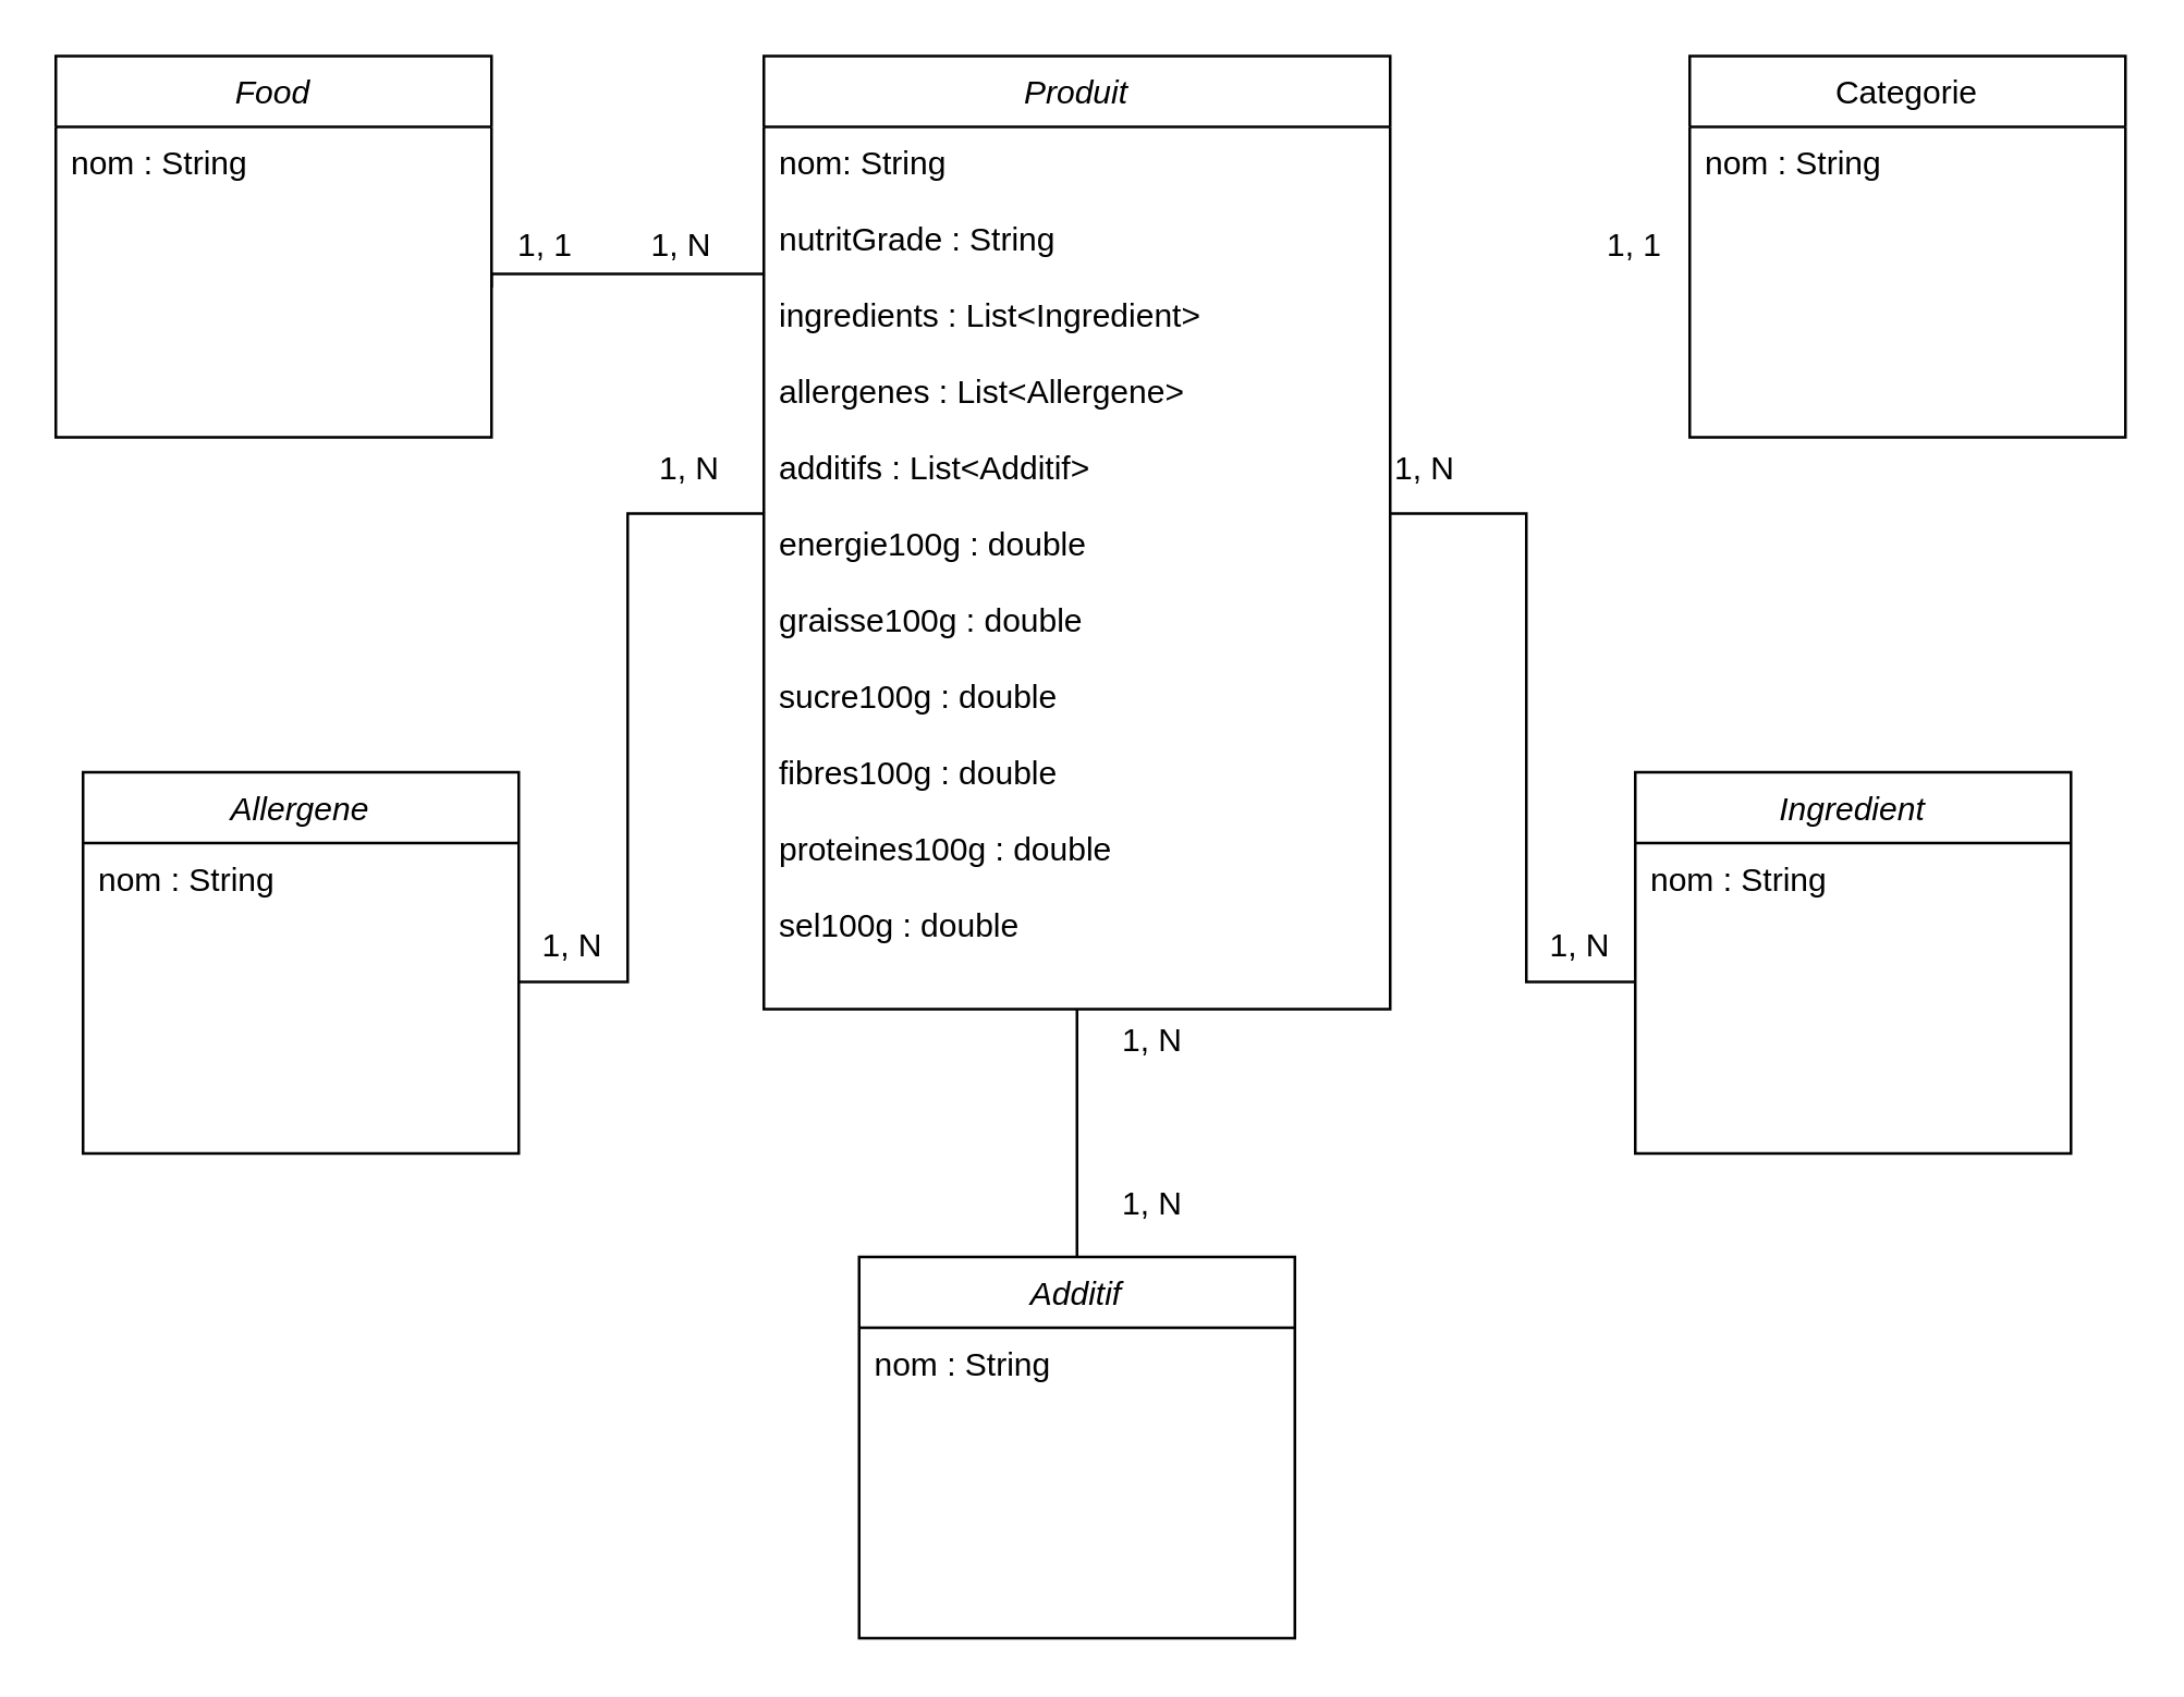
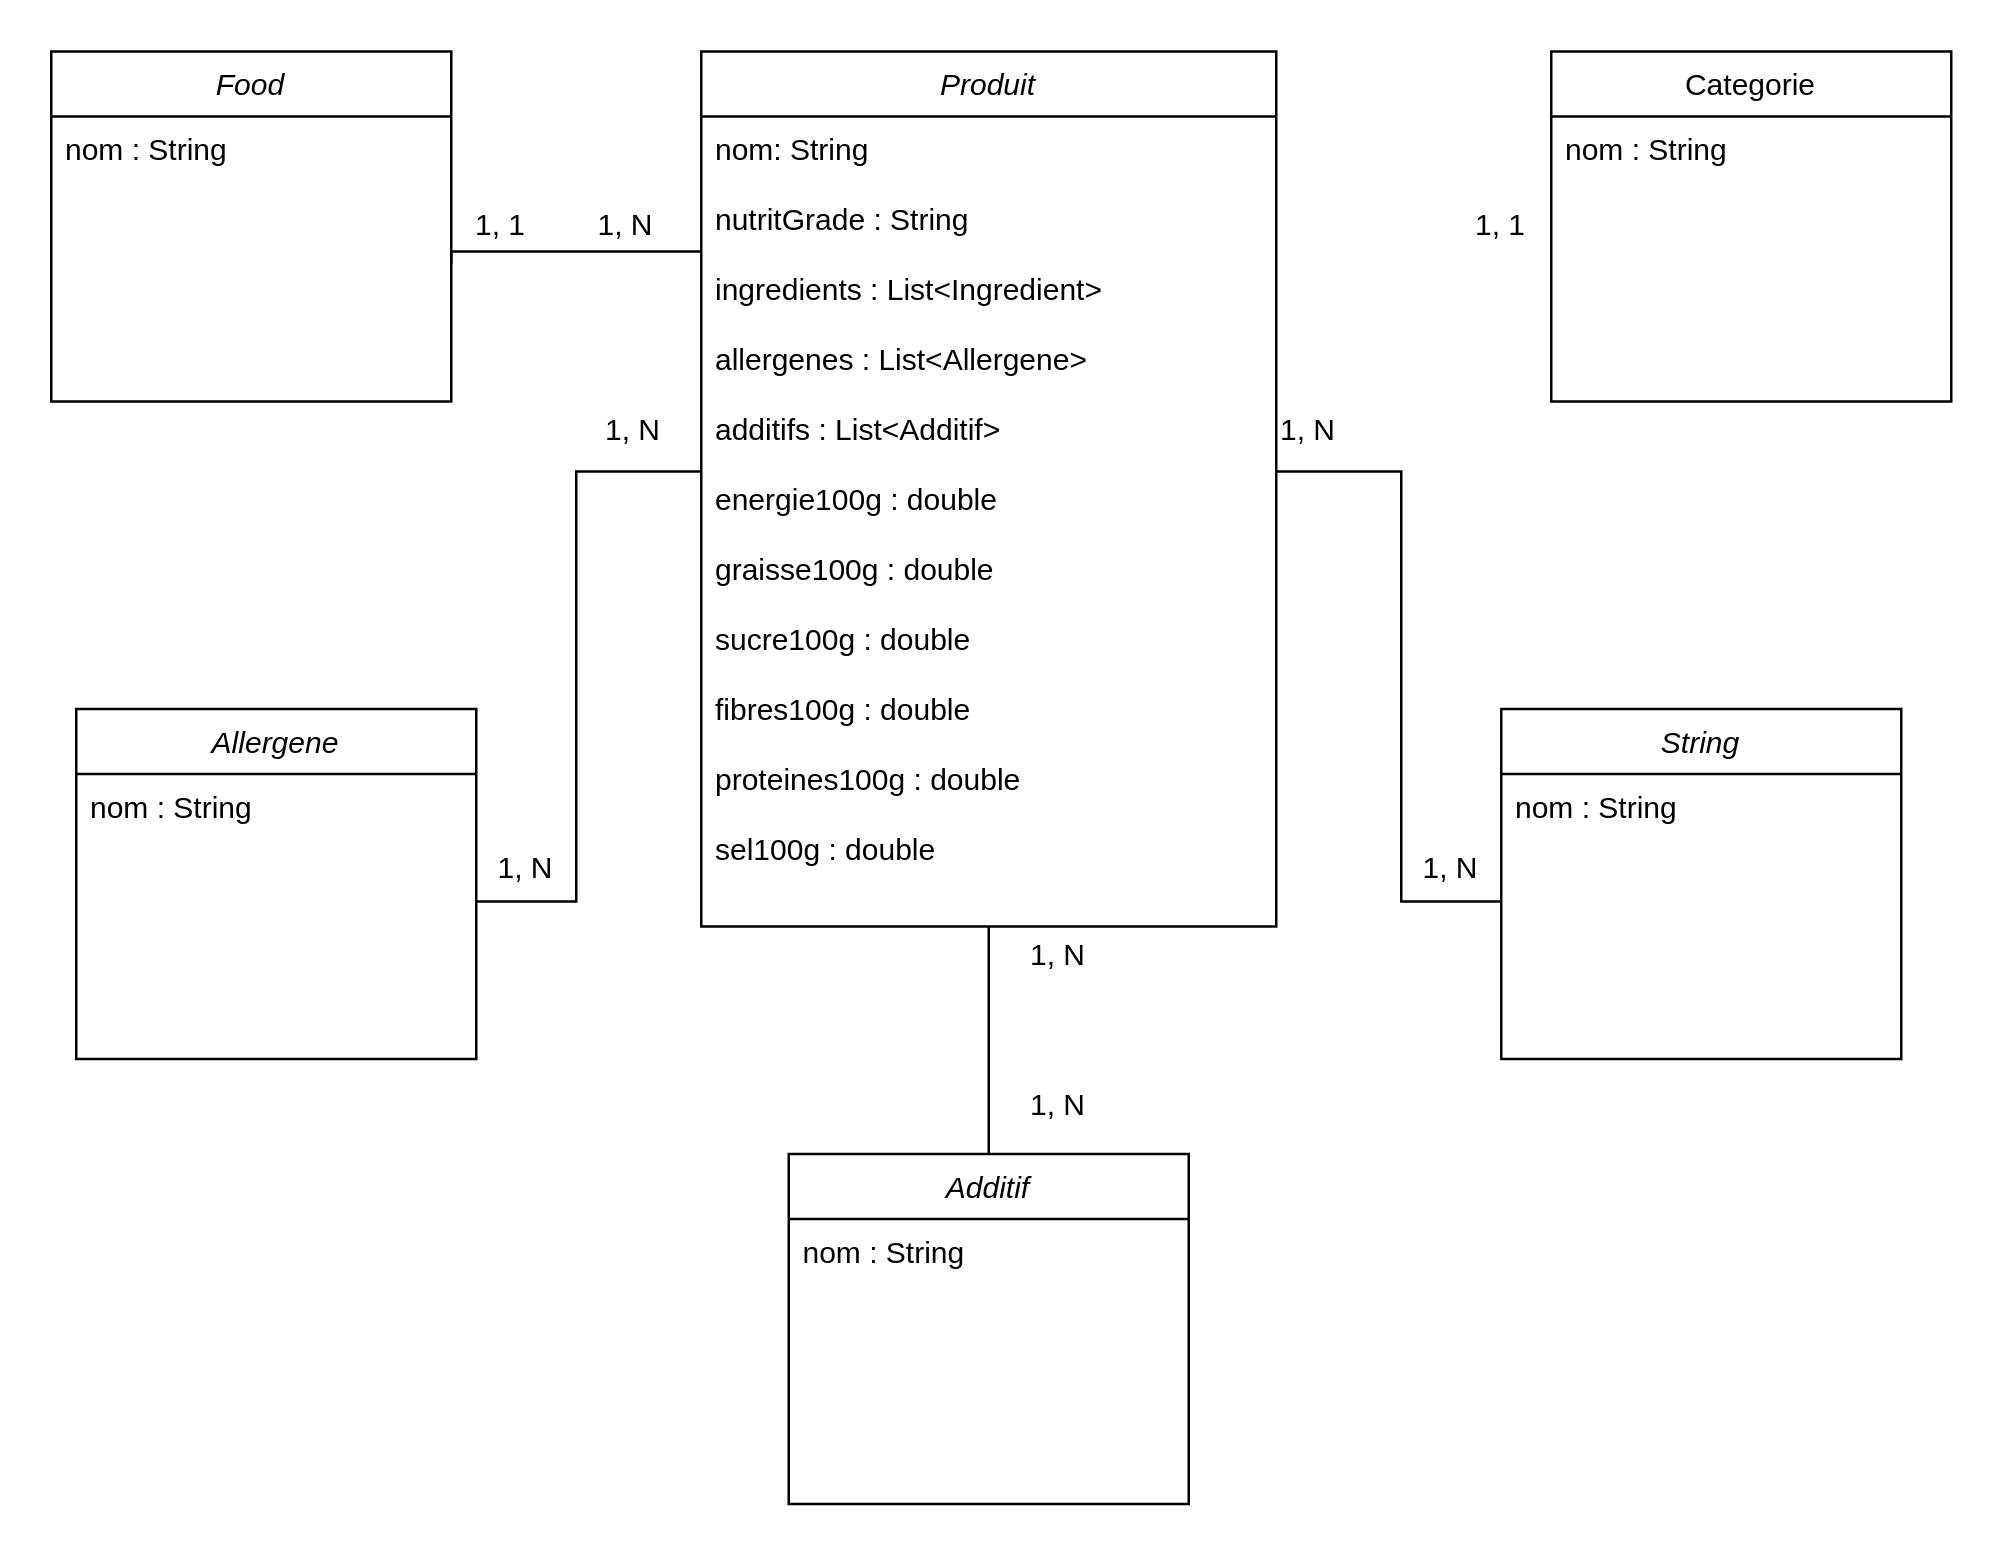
  <mxCell id="0" />
  <mxCell id="1" parent="0" />
  <mxCell id="2" value="Produit" style="swimlane;fontStyle=2;align=center;verticalAlign=top;childLayout=stackLayout;horizontal=1;startSize=26;horizontalStack=0;resizeParent=1;resizeLast=0;collapsible=1;marginBottom=0;rounded=0;shadow=0;strokeWidth=1;" parent="1" vertex="1"><mxGeometry x="280" y="20" width="230" height="350" as="geometry"><mxRectangle x="230" y="140" width="160" height="26" as="alternateBounds" /></mxGeometry></mxCell>
  <mxCell id="3" value="nom: String&#10;&#10;nutritGrade : String&#10;&#10;ingredients : List&lt;Ingredient&gt;&#10;&#10;allergenes : List&lt;Allergene&gt;&#10;&#10;additifs : List&lt;Additif&gt;&#10;&#10;energie100g : double&#10;&#10;graisse100g : double&#10;&#10;sucre100g : double&#10;&#10;fibres100g : double&#10;&#10;proteines100g : double&#10;&#10;sel100g : double&#10;" style="text;align=left;verticalAlign=top;spacingLeft=4;spacingRight=4;overflow=hidden;rotatable=0;points=[[0,0.5],[1,0.5]];portConstraint=eastwest;rounded=0;shadow=0;html=0;" parent="2" vertex="1"><mxGeometry y="26" width="230" height="324" as="geometry" /></mxCell>
  <mxCell id="4" value="Categorie" style="swimlane;fontStyle=0;align=center;verticalAlign=top;childLayout=stackLayout;horizontal=1;startSize=26;horizontalStack=0;resizeParent=1;resizeLast=0;collapsible=1;marginBottom=0;rounded=0;shadow=0;strokeWidth=1;" parent="1" vertex="1"><mxGeometry x="620" y="20" width="160" height="140" as="geometry"><mxRectangle x="550" y="140" width="160" height="26" as="alternateBounds" /></mxGeometry></mxCell>
  <mxCell id="5" value="nom : String" style="text;align=left;verticalAlign=top;spacingLeft=4;spacingRight=4;overflow=hidden;rotatable=0;points=[[0,0.5],[1,0.5]];portConstraint=eastwest;" parent="4" vertex="1"><mxGeometry y="26" width="160" height="26" as="geometry" /></mxCell>
  <mxCell id="6" value="Food" style="swimlane;fontStyle=2;align=center;verticalAlign=top;childLayout=stackLayout;horizontal=1;startSize=26;horizontalStack=0;resizeParent=1;resizeLast=0;collapsible=1;marginBottom=0;rounded=0;shadow=0;strokeWidth=1;" parent="1" vertex="1"><mxGeometry x="20" y="20" width="160" height="140" as="geometry"><mxRectangle x="230" y="140" width="160" height="26" as="alternateBounds" /></mxGeometry></mxCell>
  <mxCell id="7" value="nom : String" style="text;align=left;verticalAlign=top;spacingLeft=4;spacingRight=4;overflow=hidden;rotatable=0;points=[[0,0.5],[1,0.5]];portConstraint=eastwest;" parent="6" vertex="1"><mxGeometry y="26" width="160" height="26" as="geometry" /></mxCell>
  <mxCell id="8" style="edgeStyle=orthogonalEdgeStyle;rounded=0;orthogonalLoop=1;jettySize=auto;html=1;startArrow=none;startFill=0;endArrow=none;endFill=0;" parent="1" target="3" edge="1"><mxGeometry relative="1" as="geometry"><mxPoint x="180" y="105" as="sourcePoint" /><Array as="points"><mxPoint x="180" y="100" /></Array></mxGeometry></mxCell>
  <mxCell id="9" value="1, N" style="text;html=1;strokeColor=none;fillColor=none;align=center;verticalAlign=middle;whiteSpace=wrap;rounded=0;" parent="1" vertex="1"><mxGeometry x="230" y="80" width="40" height="20" as="geometry" /></mxCell>
  <mxCell id="10" value="1, 1" style="text;html=1;strokeColor=none;fillColor=none;align=center;verticalAlign=middle;whiteSpace=wrap;rounded=0;" parent="1" vertex="1"><mxGeometry x="180" y="80" width="40" height="20" as="geometry" /></mxCell>
  <mxCell id="11" style="edgeStyle=orthogonalEdgeStyle;rounded=0;orthogonalLoop=1;jettySize=auto;html=1;startArrow=none;startFill=0;endArrow=none;endFill=0;" parent="1" source="12" target="3" edge="1"><mxGeometry relative="1" as="geometry"><Array as="points"><mxPoint x="560" y="360" /><mxPoint x="560" y="188" /></Array></mxGeometry></mxCell>
- <mxCell id="12" value="Ingredient" style="swimlane;fontStyle=2;align=center;verticalAlign=top;childLayout=stackLayout;horizontal=1;startSize=26;horizontalStack=0;resizeParent=1;resizeLast=0;collapsible=1;marginBottom=0;rounded=0;shadow=0;strokeWidth=1;" parent="1" vertex="1"><mxGeometry x="600" y="283" width="160" height="140" as="geometry"><mxRectangle x="230" y="140" width="160" height="26" as="alternateBounds" /></mxGeometry></mxCell>
+ <mxCell id="12" value="String" style="swimlane;fontStyle=2;align=center;verticalAlign=top;childLayout=stackLayout;horizontal=1;startSize=26;horizontalStack=0;resizeParent=1;resizeLast=0;collapsible=1;marginBottom=0;rounded=0;shadow=0;strokeWidth=1;" parent="1" vertex="1"><mxGeometry x="600" y="283" width="160" height="140" as="geometry"><mxRectangle x="230" y="140" width="160" height="26" as="alternateBounds" /></mxGeometry></mxCell>
  <mxCell id="13" value="nom : String" style="text;align=left;verticalAlign=top;spacingLeft=4;spacingRight=4;overflow=hidden;rotatable=0;points=[[0,0.5],[1,0.5]];portConstraint=eastwest;" parent="12" vertex="1"><mxGeometry y="26" width="160" height="26" as="geometry" /></mxCell>
  <mxCell id="14" value="1, N" style="resizable=0;align=left;verticalAlign=bottom;labelBackgroundColor=none;fontSize=12;direction=south;" parent="1" connectable="0" vertex="1"><mxGeometry x="567" y="355.001" as="geometry" /></mxCell>
  <mxCell id="15" value="1, N" style="resizable=0;align=left;verticalAlign=bottom;labelBackgroundColor=none;fontSize=12;" parent="1" connectable="0" vertex="1"><mxGeometry x="510" y="180.001" as="geometry" /></mxCell>
  <mxCell id="16" style="edgeStyle=orthogonalEdgeStyle;rounded=0;orthogonalLoop=1;jettySize=auto;html=1;startArrow=none;startFill=0;endArrow=none;endFill=0;" edge="1" parent="1" source="17" target="3"><mxGeometry relative="1" as="geometry"><Array as="points"><mxPoint x="230" y="360" /><mxPoint x="230" y="188" /></Array></mxGeometry></mxCell>
  <mxCell id="17" value="Allergene&#10;" style="swimlane;fontStyle=2;align=center;verticalAlign=top;childLayout=stackLayout;horizontal=1;startSize=26;horizontalStack=0;resizeParent=1;resizeLast=0;collapsible=1;marginBottom=0;rounded=0;shadow=0;strokeWidth=1;" vertex="1" parent="1"><mxGeometry x="30" y="283" width="160" height="140" as="geometry"><mxRectangle x="230" y="140" width="160" height="26" as="alternateBounds" /></mxGeometry></mxCell>
  <mxCell id="18" value="nom : String" style="text;align=left;verticalAlign=top;spacingLeft=4;spacingRight=4;overflow=hidden;rotatable=0;points=[[0,0.5],[1,0.5]];portConstraint=eastwest;" vertex="1" parent="17"><mxGeometry y="26" width="160" height="26" as="geometry" /></mxCell>
  <mxCell id="19" value="1, N" style="resizable=0;align=left;verticalAlign=bottom;labelBackgroundColor=none;fontSize=12;" connectable="0" vertex="1" parent="1"><mxGeometry x="240" y="180.001" as="geometry" /></mxCell>
  <mxCell id="20" value="1, N" style="resizable=0;align=left;verticalAlign=bottom;labelBackgroundColor=none;fontSize=12;" connectable="0" vertex="1" parent="1"><mxGeometry x="197" y="355.001" as="geometry" /></mxCell>
  <mxCell id="21" style="edgeStyle=orthogonalEdgeStyle;rounded=0;orthogonalLoop=1;jettySize=auto;html=1;entryX=0.5;entryY=1;entryDx=0;entryDy=0;entryPerimeter=0;startArrow=none;startFill=0;endArrow=none;endFill=0;" edge="1" parent="1" source="22" target="3"><mxGeometry relative="1" as="geometry"><mxPoint x="540" y="279" as="targetPoint" /><Array as="points"><mxPoint x="395" y="420" /><mxPoint x="395" y="420" /></Array></mxGeometry></mxCell>
  <mxCell id="22" value="Additif" style="swimlane;fontStyle=2;align=center;verticalAlign=top;childLayout=stackLayout;horizontal=1;startSize=26;horizontalStack=0;resizeParent=1;resizeLast=0;collapsible=1;marginBottom=0;rounded=0;shadow=0;strokeWidth=1;" vertex="1" parent="1"><mxGeometry x="315" y="461" width="160" height="140" as="geometry"><mxRectangle x="230" y="140" width="160" height="26" as="alternateBounds" /></mxGeometry></mxCell>
  <mxCell id="23" value="nom : String" style="text;align=left;verticalAlign=top;spacingLeft=4;spacingRight=4;overflow=hidden;rotatable=0;points=[[0,0.5],[1,0.5]];portConstraint=eastwest;" vertex="1" parent="22"><mxGeometry y="26" width="160" height="26" as="geometry" /></mxCell>
  <mxCell id="24" value="1, N" style="resizable=0;align=left;verticalAlign=bottom;labelBackgroundColor=none;fontSize=12;" connectable="0" vertex="1" parent="1"><mxGeometry x="410" y="390.001" as="geometry" /></mxCell>
  <mxCell id="25" value="1, N" style="resizable=0;align=left;verticalAlign=bottom;labelBackgroundColor=none;fontSize=12;" connectable="0" vertex="1" parent="1"><mxGeometry x="410" y="450.001" as="geometry" /></mxCell>
  <mxCell id="26" value="1, 1" style="text;html=1;strokeColor=none;fillColor=none;align=center;verticalAlign=middle;whiteSpace=wrap;rounded=0;" vertex="1" parent="1"><mxGeometry x="580" y="80" width="40" height="20" as="geometry" /></mxCell>
